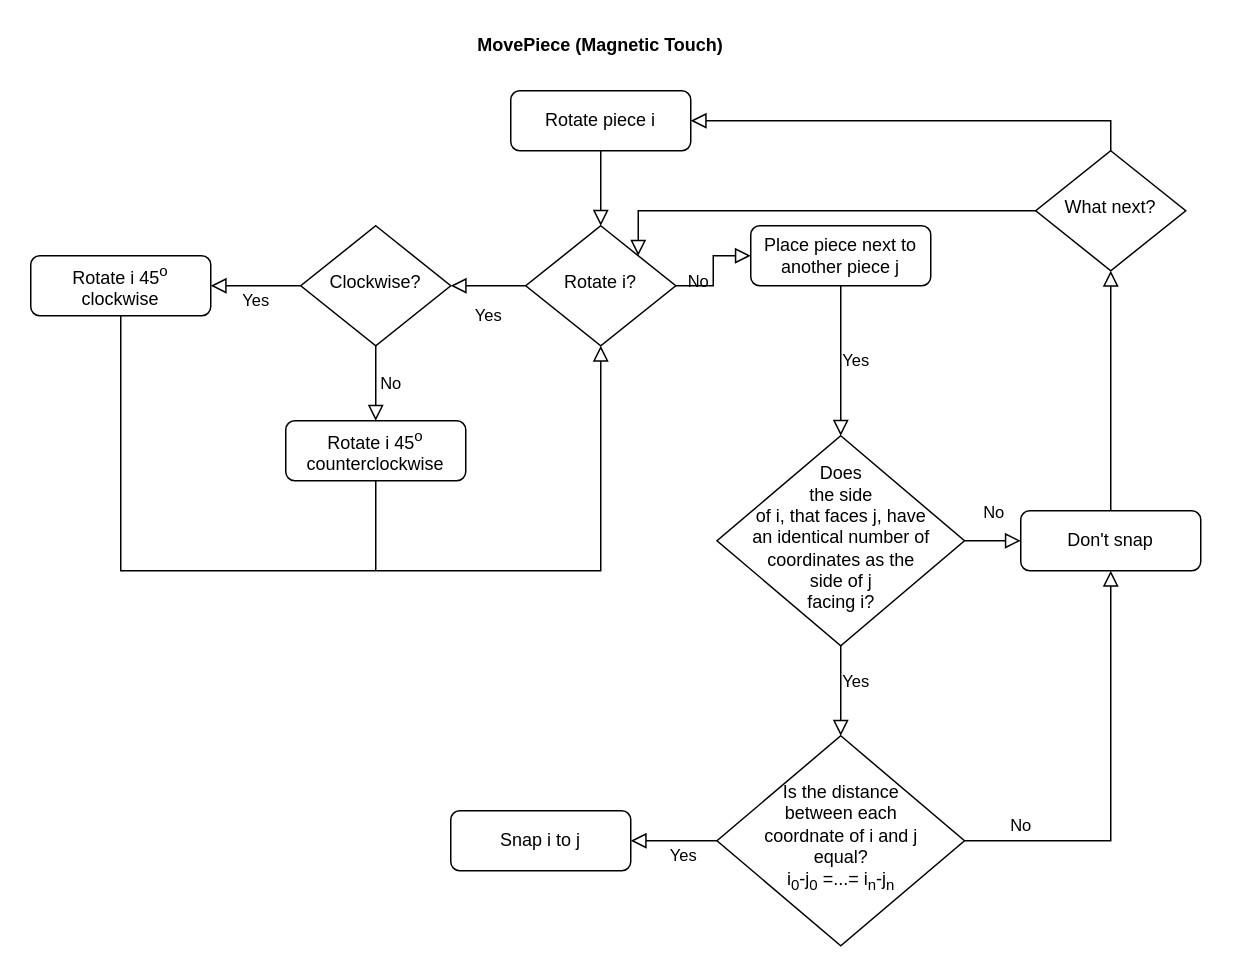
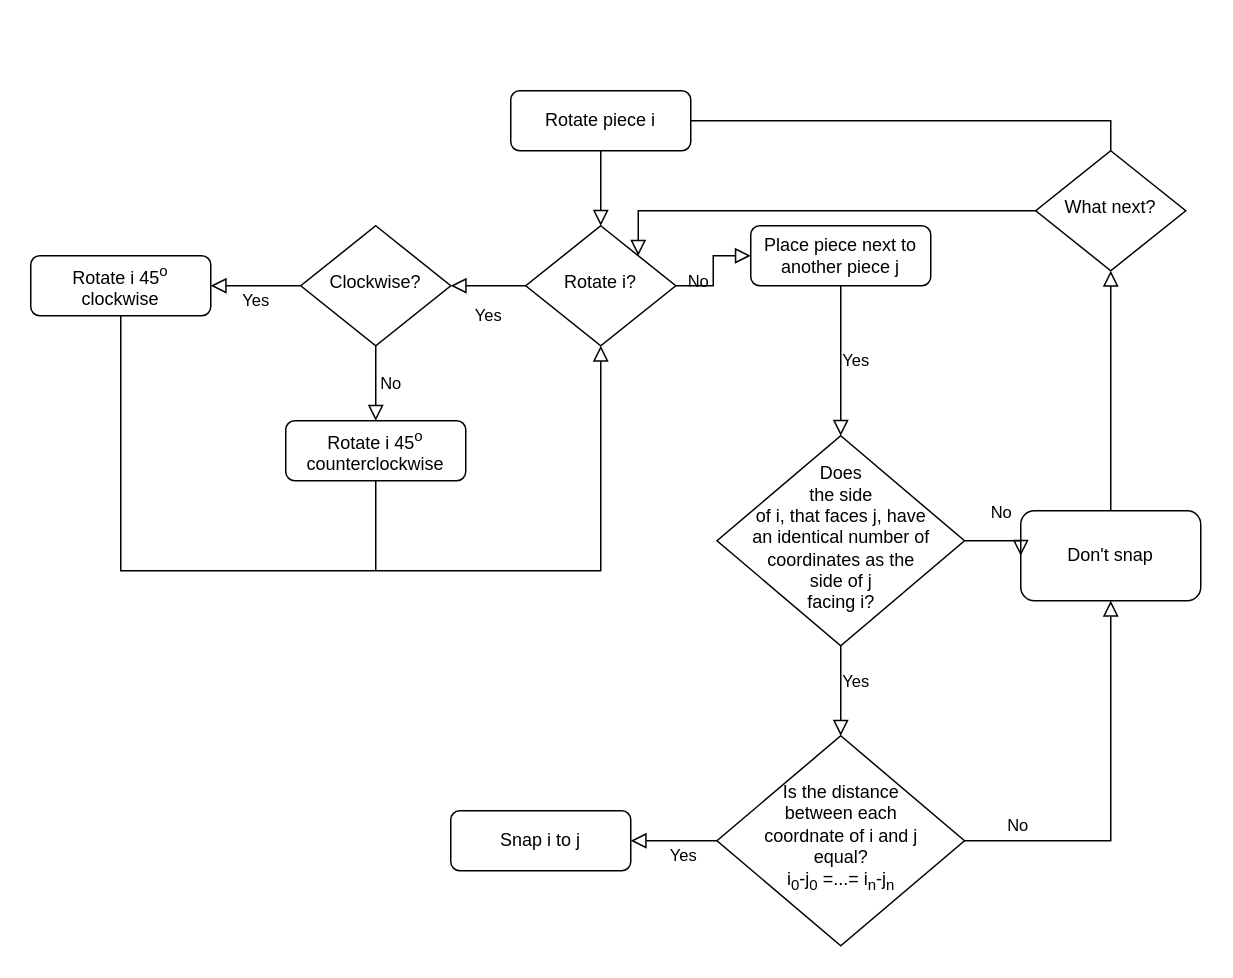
  <mxCell id="0" />
  <mxCell id="1" parent="0" />
  <mxCell id="2" value="" style="rounded=0;html=1;jettySize=auto;orthogonalLoop=1;fontSize=11;endArrow=block;endFill=0;endSize=8;strokeWidth=1;shadow=0;labelBackgroundColor=none;edgeStyle=orthogonalEdgeStyle;" parent="1" source="3" target="6" edge="1"><mxGeometry relative="1" as="geometry" /></mxCell>
  <mxCell id="3" value="Rotate piece i" style="rounded=1;whiteSpace=wrap;html=1;fontSize=12;glass=0;strokeWidth=1;shadow=0;" parent="1" vertex="1"><mxGeometry x="340" y="60" width="120" height="40" as="geometry" /></mxCell>
  <mxCell id="4" value="Yes" style="rounded=0;html=1;jettySize=auto;orthogonalLoop=1;fontSize=11;endArrow=block;endFill=0;endSize=8;strokeWidth=1;shadow=0;labelBackgroundColor=none;edgeStyle=orthogonalEdgeStyle;exitX=0;exitY=0.5;exitDx=0;exitDy=0;" parent="1" source="6" target="9" edge="1"><mxGeometry y="20" relative="1" as="geometry"><mxPoint as="offset" /></mxGeometry></mxCell>
  <mxCell id="5" value="No" style="edgeStyle=orthogonalEdgeStyle;rounded=0;html=1;jettySize=auto;orthogonalLoop=1;fontSize=11;endArrow=block;endFill=0;endSize=8;strokeWidth=1;shadow=0;labelBackgroundColor=none;" parent="1" source="6" target="7" edge="1"><mxGeometry x="-0.2" y="10" relative="1" as="geometry"><mxPoint as="offset" /></mxGeometry></mxCell>
  <mxCell id="6" value="Rotate i?" style="rhombus;whiteSpace=wrap;html=1;shadow=0;fontFamily=Helvetica;fontSize=12;align=center;strokeWidth=1;spacing=6;spacingTop=-4;" parent="1" vertex="1"><mxGeometry x="350" y="150" width="100" height="80" as="geometry" /></mxCell>
  <mxCell id="7" value="Place piece next to another piece j" style="rounded=1;whiteSpace=wrap;html=1;fontSize=12;glass=0;strokeWidth=1;shadow=0;" parent="1" vertex="1"><mxGeometry x="500" y="150" width="120" height="40" as="geometry" /></mxCell>
  <mxCell id="8" value="Yes" style="edgeStyle=orthogonalEdgeStyle;rounded=0;html=1;jettySize=auto;orthogonalLoop=1;fontSize=11;endArrow=block;endFill=0;endSize=8;strokeWidth=1;shadow=0;labelBackgroundColor=none;entryX=1;entryY=0.5;entryDx=0;entryDy=0;exitX=0;exitY=0.5;exitDx=0;exitDy=0;" parent="1" source="9" target="11" edge="1"><mxGeometry y="10" relative="1" as="geometry"><mxPoint as="offset" /><Array as="points" /></mxGeometry></mxCell>
  <mxCell id="9" value="Clockwise?" style="rhombus;whiteSpace=wrap;html=1;shadow=0;fontFamily=Helvetica;fontSize=12;align=center;strokeWidth=1;spacing=6;spacingTop=-4;" parent="1" vertex="1"><mxGeometry x="200" y="150" width="100" height="80" as="geometry" /></mxCell>
  <mxCell id="10" value="&lt;div&gt;Rotate i 45&lt;sup&gt;o&lt;/sup&gt; &lt;br&gt;&lt;/div&gt;&lt;div&gt;counterclockwise&lt;/div&gt;" style="rounded=1;whiteSpace=wrap;html=1;fontSize=12;glass=0;strokeWidth=1;shadow=0;" parent="1" vertex="1"><mxGeometry x="190" y="280" width="120" height="40" as="geometry" /></mxCell>
  <mxCell id="11" value="&lt;div&gt;Rotate i 45&lt;sup&gt;o&lt;/sup&gt; &lt;br&gt;&lt;/div&gt;&lt;div&gt;clockwise&lt;/div&gt;" style="rounded=1;whiteSpace=wrap;html=1;fontSize=12;glass=0;strokeWidth=1;shadow=0;" parent="1" vertex="1"><mxGeometry x="20" y="170" width="120" height="40" as="geometry" /></mxCell>
- <mxCell id="12" value="&lt;b&gt;MovePiece (Magnetic Touch)&lt;/b&gt;" style="text;html=1;strokeColor=none;fillColor=none;align=center;verticalAlign=middle;whiteSpace=wrap;rounded=0;" vertex="1" parent="1"><mxGeometry x="295" y="20" width="210" height="20" as="geometry" /></mxCell>
  <mxCell id="13" value="&lt;div&gt;Does &lt;br&gt;&lt;/div&gt;&lt;div&gt;the side &lt;br&gt;&lt;/div&gt;&lt;div&gt;of i, that faces j, have &lt;br&gt;&lt;/div&gt;&lt;div&gt;an identical number of coordinates as the &lt;br&gt;&lt;/div&gt;&lt;div&gt;side of j &lt;br&gt;&lt;/div&gt;&lt;div&gt;facing i?&lt;/div&gt;" style="rhombus;whiteSpace=wrap;html=1;shadow=0;fontFamily=Helvetica;fontSize=12;align=center;strokeWidth=1;spacing=6;spacingTop=-4;" vertex="1" parent="1"><mxGeometry x="477.5" y="290" width="165" height="140" as="geometry" /></mxCell>
- <mxCell id="14" value="Don't snap" style="rounded=1;whiteSpace=wrap;html=1;fontSize=12;glass=0;strokeWidth=1;shadow=0;" vertex="1" parent="1"><mxGeometry x="680" y="340" width="120" height="40" as="geometry" /></mxCell>
+ <mxCell id="14" value="Don't snap" style="rounded=1;whiteSpace=wrap;html=1;fontSize=12;glass=0;strokeWidth=1;shadow=0;" vertex="1" parent="1"><mxGeometry x="680" y="340" width="120" height="60" as="geometry" /></mxCell>
  <mxCell id="15" value="Yes" style="edgeStyle=orthogonalEdgeStyle;rounded=0;html=1;jettySize=auto;orthogonalLoop=1;fontSize=11;endArrow=block;endFill=0;endSize=8;strokeWidth=1;shadow=0;labelBackgroundColor=none;exitX=0.5;exitY=1;exitDx=0;exitDy=0;entryX=0.5;entryY=0;entryDx=0;entryDy=0;" edge="1" parent="1" source="13"><mxGeometry x="-0.2" y="10" relative="1" as="geometry"><mxPoint as="offset" /><mxPoint x="810" y="160" as="sourcePoint" /><mxPoint x="560" y="490" as="targetPoint" /></mxGeometry></mxCell>
  <mxCell id="16" value="No" style="edgeStyle=orthogonalEdgeStyle;rounded=0;html=1;jettySize=auto;orthogonalLoop=1;fontSize=11;endArrow=block;endFill=0;endSize=8;strokeWidth=1;shadow=0;labelBackgroundColor=none;entryX=0.5;entryY=0;entryDx=0;entryDy=0;exitX=0.5;exitY=1;exitDx=0;exitDy=0;" edge="1" parent="1" source="9" target="10"><mxGeometry y="10" relative="1" as="geometry"><mxPoint as="offset" /><mxPoint x="270" y="260" as="sourcePoint" /><mxPoint x="210" y="260" as="targetPoint" /><Array as="points" /></mxGeometry></mxCell>
  <mxCell id="17" value="" style="edgeStyle=orthogonalEdgeStyle;rounded=0;html=1;jettySize=auto;orthogonalLoop=1;fontSize=11;endArrow=block;endFill=0;endSize=8;strokeWidth=1;shadow=0;labelBackgroundColor=none;exitX=0.5;exitY=1;exitDx=0;exitDy=0;entryX=0.5;entryY=1;entryDx=0;entryDy=0;" edge="1" parent="1" source="11" target="6"><mxGeometry x="-0.928" y="10" relative="1" as="geometry"><mxPoint as="offset" /><mxPoint x="130" y="263" as="sourcePoint" /><mxPoint x="80" y="380" as="targetPoint" /><Array as="points"><mxPoint x="80" y="380" /><mxPoint x="400" y="380" /></Array></mxGeometry></mxCell>
  <mxCell id="18" value="" style="endArrow=none;html=1;entryX=0.5;entryY=1;entryDx=0;entryDy=0;" edge="1" parent="1" target="10"><mxGeometry width="50" height="50" relative="1" as="geometry"><mxPoint x="250" y="380" as="sourcePoint" /><mxPoint x="320" y="300" as="targetPoint" /></mxGeometry></mxCell>
  <mxCell id="19" value="No" style="edgeStyle=orthogonalEdgeStyle;rounded=0;html=1;jettySize=auto;orthogonalLoop=1;fontSize=11;endArrow=block;endFill=0;endSize=8;strokeWidth=1;shadow=0;labelBackgroundColor=none;entryX=0;entryY=0.5;entryDx=0;entryDy=0;exitX=1;exitY=0.5;exitDx=0;exitDy=0;" edge="1" parent="1" source="13" target="14"><mxGeometry x="0.004" y="19" relative="1" as="geometry"><mxPoint as="offset" /><mxPoint x="654" y="331" as="sourcePoint" /><mxPoint x="594" y="331" as="targetPoint" /><Array as="points" /></mxGeometry></mxCell>
  <mxCell id="20" value="Yes" style="edgeStyle=orthogonalEdgeStyle;rounded=0;html=1;jettySize=auto;orthogonalLoop=1;fontSize=11;endArrow=block;endFill=0;endSize=8;strokeWidth=1;shadow=0;labelBackgroundColor=none;entryX=0.5;entryY=0;entryDx=0;entryDy=0;exitX=0.5;exitY=1;exitDx=0;exitDy=0;" edge="1" parent="1" source="7" target="13"><mxGeometry y="10" relative="1" as="geometry"><mxPoint as="offset" /><mxPoint x="560" y="230" as="sourcePoint" /><mxPoint x="500" y="230" as="targetPoint" /><Array as="points" /></mxGeometry></mxCell>
  <mxCell id="21" value="&lt;div&gt;Is the distance&lt;/div&gt;&lt;div&gt;between each &lt;br&gt;&lt;/div&gt;&lt;div&gt;coordnate of i and j&lt;/div&gt;&lt;div&gt;equal? &lt;br&gt;&lt;/div&gt;&lt;div&gt;i&lt;sub&gt;0&lt;/sub&gt;-j&lt;sub&gt;0&lt;/sub&gt; =...= i&lt;sub&gt;n&lt;/sub&gt;-j&lt;sub&gt;n &lt;br&gt;&lt;/sub&gt;&lt;/div&gt;" style="rhombus;whiteSpace=wrap;html=1;shadow=0;fontFamily=Helvetica;fontSize=12;align=center;strokeWidth=1;spacing=6;spacingTop=-4;" vertex="1" parent="1"><mxGeometry x="477.5" y="490" width="165" height="140" as="geometry" /></mxCell>
  <mxCell id="22" value="No" style="edgeStyle=orthogonalEdgeStyle;rounded=0;html=1;jettySize=auto;orthogonalLoop=1;fontSize=11;endArrow=block;endFill=0;endSize=8;strokeWidth=1;shadow=0;labelBackgroundColor=none;entryX=0.5;entryY=1;entryDx=0;entryDy=0;exitX=1;exitY=0.5;exitDx=0;exitDy=0;" edge="1" parent="1" source="21" target="14"><mxGeometry x="-0.73" y="10" relative="1" as="geometry"><mxPoint as="offset" /><mxPoint x="762.5" y="450" as="sourcePoint" /><mxPoint x="800" y="450" as="targetPoint" /><Array as="points"><mxPoint x="740" y="560" /></Array></mxGeometry></mxCell>
  <mxCell id="23" value="Yes" style="edgeStyle=orthogonalEdgeStyle;rounded=0;html=1;jettySize=auto;orthogonalLoop=1;fontSize=11;endArrow=block;endFill=0;endSize=8;strokeWidth=1;shadow=0;labelBackgroundColor=none;exitX=0;exitY=0.5;exitDx=0;exitDy=0;" edge="1" parent="1" source="21"><mxGeometry x="-0.2" y="10" relative="1" as="geometry"><mxPoint as="offset" /><mxPoint x="560" y="430" as="sourcePoint" /><mxPoint x="420" y="560" as="targetPoint" /></mxGeometry></mxCell>
  <mxCell id="24" value="Snap i to j" style="rounded=1;whiteSpace=wrap;html=1;fontSize=12;glass=0;strokeWidth=1;shadow=0;" vertex="1" parent="1"><mxGeometry x="300" y="540" width="120" height="40" as="geometry" /></mxCell>
- <mxCell id="25" value="" style="edgeStyle=orthogonalEdgeStyle;rounded=0;html=1;jettySize=auto;orthogonalLoop=1;fontSize=11;endArrow=block;endFill=0;endSize=8;strokeWidth=1;shadow=0;labelBackgroundColor=none;exitX=0.5;exitY=0;exitDx=0;exitDy=0;entryX=1;entryY=0.5;entryDx=0;entryDy=0;" edge="1" parent="1" source="26" target="3"><mxGeometry x="0.004" y="11" relative="1" as="geometry"><mxPoint as="offset" /><mxPoint x="690" y="310" as="sourcePoint" /><mxPoint x="740" y="210" as="targetPoint" /><Array as="points" /></mxGeometry></mxCell>
+ <mxCell id="25" value="" style="edgeStyle=orthogonalEdgeStyle;rounded=0;html=1;jettySize=auto;orthogonalLoop=1;fontSize=11;endArrow=none;endFill=0;endSize=8;strokeWidth=1;shadow=0;labelBackgroundColor=none;exitX=0.5;exitY=0;exitDx=0;exitDy=0;entryX=1;entryY=0.5;entryDx=0;entryDy=0;" edge="1" parent="1" source="26" target="3"><mxGeometry x="0.004" y="11" relative="1" as="geometry"><mxPoint as="offset" /><mxPoint x="690" y="310" as="sourcePoint" /><mxPoint x="740" y="210" as="targetPoint" /><Array as="points" /></mxGeometry></mxCell>
  <mxCell id="26" value="What next?" style="rhombus;whiteSpace=wrap;html=1;shadow=0;fontFamily=Helvetica;fontSize=12;align=center;strokeWidth=1;spacing=6;spacingTop=-4;" vertex="1" parent="1"><mxGeometry x="690" y="100" width="100" height="80" as="geometry" /></mxCell>
  <mxCell id="27" value="" style="edgeStyle=orthogonalEdgeStyle;rounded=0;html=1;jettySize=auto;orthogonalLoop=1;fontSize=11;endArrow=block;endFill=0;endSize=8;strokeWidth=1;shadow=0;labelBackgroundColor=none;exitX=0.5;exitY=0;exitDx=0;exitDy=0;entryX=0.5;entryY=1;entryDx=0;entryDy=0;" edge="1" parent="1" source="14" target="26"><mxGeometry x="0.004" y="11" relative="1" as="geometry"><mxPoint as="offset" /><mxPoint x="740" y="340" as="sourcePoint" /><mxPoint x="460" y="80" as="targetPoint" /><Array as="points" /></mxGeometry></mxCell>
  <mxCell id="28" value="" style="edgeStyle=orthogonalEdgeStyle;rounded=0;html=1;jettySize=auto;orthogonalLoop=1;fontSize=11;endArrow=block;endFill=0;endSize=8;strokeWidth=1;shadow=0;labelBackgroundColor=none;exitX=0;exitY=0.5;exitDx=0;exitDy=0;entryX=1;entryY=0;entryDx=0;entryDy=0;" edge="1" parent="1" source="26" target="6"><mxGeometry x="0.004" y="11" relative="1" as="geometry"><mxPoint as="offset" /><mxPoint x="740" y="100" as="sourcePoint" /><mxPoint x="460" y="80" as="targetPoint" /><Array as="points"><mxPoint x="425" y="140" /></Array></mxGeometry></mxCell>
